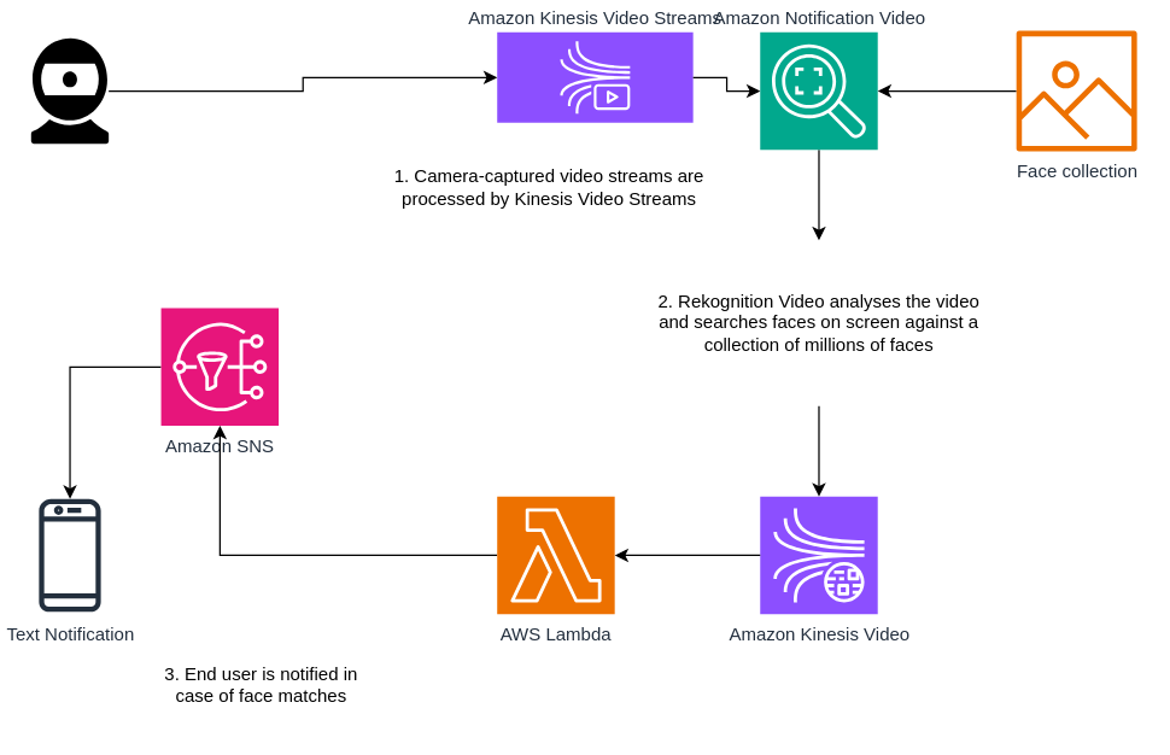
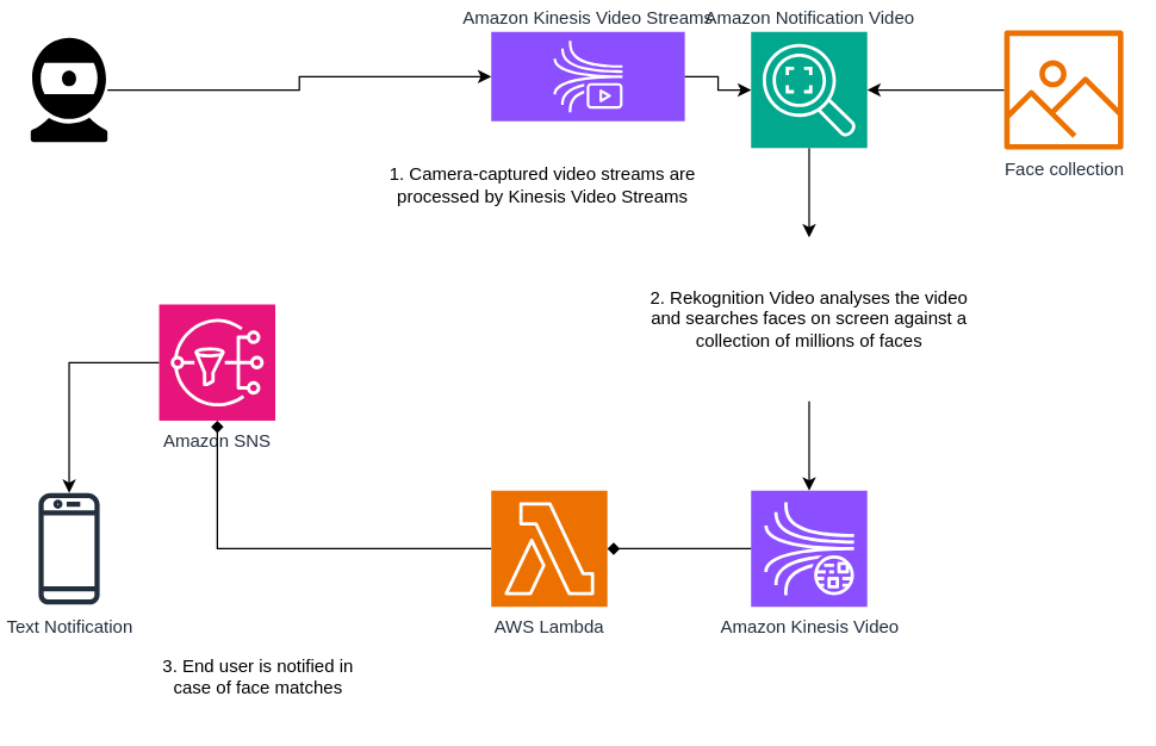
  <mxCell id="0" />
  <mxCell id="1" parent="0" />
  <mxCell id="2" style="edgeStyle=orthogonalEdgeStyle;rounded=0;orthogonalLoop=1;jettySize=auto;html=1;" edge="1" parent="1" source="3" target="4"><mxGeometry relative="1" as="geometry" /></mxCell>
  <mxCell id="3" value="" style="sketch=0;pointerEvents=1;shadow=0;dashed=0;html=1;strokeColor=none;fillColor=#000000;labelPosition=center;verticalLabelPosition=bottom;verticalAlign=top;outlineConnect=0;align=center;shape=mxgraph.office.devices.webcam;" vertex="1" parent="1"><mxGeometry x="20" y="25" width="51.5" height="70" as="geometry" /></mxCell>
  <mxCell id="4" value="Amazon Kinesis Video Streams" style="sketch=0;points=[[0,0,0],[0.25,0,0],[0.5,0,0],[0.75,0,0],[1,0,0],[0,1,0],[0.25,1,0],[0.5,1,0],[0.75,1,0],[1,1,0],[0,0.25,0],[0,0.5,0],[0,0.75,0],[1,0.25,0],[1,0.5,0],[1,0.75,0]];outlineConnect=0;fontColor=#232F3E;fillColor=#8C4FFF;strokeColor=#ffffff;dashed=0;verticalLabelPosition=top;verticalAlign=bottom;align=center;html=1;fontSize=12;fontStyle=0;aspect=fixed;shape=mxgraph.aws4.resourceIcon;resIcon=mxgraph.aws4.kinesis_video_streams;labelPosition=center;" vertex="1" parent="1"><mxGeometry x="329.25" y="21" width="130" height="60" as="geometry" /></mxCell>
  <mxCell id="5" style="edgeStyle=orthogonalEdgeStyle;rounded=0;orthogonalLoop=1;jettySize=auto;html=1;" edge="1" parent="1" source="6" target="19"><mxGeometry relative="1" as="geometry" /></mxCell>
  <mxCell id="6" value="Amazon Notification Video" style="sketch=0;points=[[0,0,0],[0.25,0,0],[0.5,0,0],[0.75,0,0],[1,0,0],[0,1,0],[0.25,1,0],[0.5,1,0],[0.75,1,0],[1,1,0],[0,0.25,0],[0,0.5,0],[0,0.75,0],[1,0.25,0],[1,0.5,0],[1,0.75,0]];outlineConnect=0;fontColor=#232F3E;fillColor=#01A88D;strokeColor=#ffffff;dashed=0;verticalLabelPosition=top;verticalAlign=bottom;align=center;html=1;fontSize=12;fontStyle=0;aspect=fixed;shape=mxgraph.aws4.resourceIcon;resIcon=mxgraph.aws4.rekognition_2;labelPosition=center;" vertex="1" parent="1"><mxGeometry x="503.75" y="21" width="78" height="78" as="geometry" /></mxCell>
  <mxCell id="7" style="edgeStyle=orthogonalEdgeStyle;rounded=0;orthogonalLoop=1;jettySize=auto;html=1;" edge="1" parent="1" source="8" target="6"><mxGeometry relative="1" as="geometry" /></mxCell>
  <mxCell id="8" value="Face collection" style="sketch=0;outlineConnect=0;fontColor=#232F3E;gradientColor=none;fillColor=#ED7100;strokeColor=none;dashed=0;verticalLabelPosition=bottom;verticalAlign=top;align=center;html=1;fontSize=12;fontStyle=0;aspect=fixed;pointerEvents=1;shape=mxgraph.aws4.container_registry_image;" vertex="1" parent="1"><mxGeometry x="673.75" y="20" width="80" height="80" as="geometry" /></mxCell>
  <mxCell id="9" style="edgeStyle=orthogonalEdgeStyle;rounded=0;orthogonalLoop=1;jettySize=auto;html=1;" edge="1" parent="1" source="10" target="14"><mxGeometry relative="1" as="geometry" /></mxCell>
  <mxCell id="10" value="Amazon SNS" style="sketch=0;points=[[0,0,0],[0.25,0,0],[0.5,0,0],[0.75,0,0],[1,0,0],[0,1,0],[0.25,1,0],[0.5,1,0],[0.75,1,0],[1,1,0],[0,0.25,0],[0,0.5,0],[0,0.75,0],[1,0.25,0],[1,0.5,0],[1,0.75,0]];outlineConnect=0;fontColor=#232F3E;fillColor=#E7157B;strokeColor=#ffffff;dashed=0;verticalLabelPosition=bottom;verticalAlign=top;align=center;html=1;fontSize=12;fontStyle=0;aspect=fixed;shape=mxgraph.aws4.resourceIcon;resIcon=mxgraph.aws4.sns;" vertex="1" parent="1"><mxGeometry x="106.25" y="204" width="78" height="78" as="geometry" /></mxCell>
- <mxCell id="11" style="edgeStyle=orthogonalEdgeStyle;rounded=0;orthogonalLoop=1;jettySize=auto;html=1;" edge="1" parent="1" source="12" target="10"><mxGeometry relative="1" as="geometry" /></mxCell>
+ <mxCell id="11" style="edgeStyle=orthogonalEdgeStyle;rounded=0;orthogonalLoop=1;jettySize=auto;html=1;endArrow=diamond;" edge="1" parent="1" source="12" target="10"><mxGeometry relative="1" as="geometry" /></mxCell>
  <mxCell id="12" value="AWS Lambda" style="sketch=0;points=[[0,0,0],[0.25,0,0],[0.5,0,0],[0.75,0,0],[1,0,0],[0,1,0],[0.25,1,0],[0.5,1,0],[0.75,1,0],[1,1,0],[0,0.25,0],[0,0.5,0],[0,0.75,0],[1,0.25,0],[1,0.5,0],[1,0.75,0]];outlineConnect=0;fontColor=#232F3E;fillColor=#ED7100;strokeColor=#ffffff;dashed=0;verticalLabelPosition=bottom;verticalAlign=top;align=center;html=1;fontSize=12;fontStyle=0;aspect=fixed;shape=mxgraph.aws4.resourceIcon;resIcon=mxgraph.aws4.lambda;" vertex="1" parent="1"><mxGeometry x="329.25" y="329" width="78" height="78" as="geometry" /></mxCell>
  <mxCell id="13" value="Amazon Kinesis Video" style="sketch=0;points=[[0,0,0],[0.25,0,0],[0.5,0,0],[0.75,0,0],[1,0,0],[0,1,0],[0.25,1,0],[0.5,1,0],[0.75,1,0],[1,1,0],[0,0.25,0],[0,0.5,0],[0,0.75,0],[1,0.25,0],[1,0.5,0],[1,0.75,0]];outlineConnect=0;fontColor=#232F3E;fillColor=#8C4FFF;strokeColor=#ffffff;dashed=0;verticalLabelPosition=bottom;verticalAlign=top;align=center;html=1;fontSize=12;fontStyle=0;aspect=fixed;shape=mxgraph.aws4.resourceIcon;resIcon=mxgraph.aws4.kinesis_data_streams;" vertex="1" parent="1"><mxGeometry x="503.75" y="329" width="78" height="78" as="geometry" /></mxCell>
  <mxCell id="14" value="Text Notification" style="sketch=0;outlineConnect=0;fontColor=#232F3E;gradientColor=none;fillColor=#232F3D;strokeColor=none;dashed=0;verticalLabelPosition=bottom;verticalAlign=top;align=center;html=1;fontSize=12;fontStyle=0;aspect=fixed;pointerEvents=1;shape=mxgraph.aws4.mobile_client;" vertex="1" parent="1"><mxGeometry x="25.25" y="329" width="41" height="78" as="geometry" /></mxCell>
- <mxCell id="15" style="edgeStyle=orthogonalEdgeStyle;rounded=0;orthogonalLoop=1;jettySize=auto;html=1;entryX=1;entryY=0.5;entryDx=0;entryDy=0;entryPerimeter=0;" edge="1" parent="1" source="13" target="12"><mxGeometry relative="1" as="geometry" /></mxCell>
+ <mxCell id="15" style="edgeStyle=orthogonalEdgeStyle;rounded=0;orthogonalLoop=1;jettySize=auto;html=1;entryX=1;entryY=0.5;entryDx=0;entryDy=0;entryPerimeter=0;endArrow=diamond;" edge="1" parent="1" source="13" target="12"><mxGeometry relative="1" as="geometry" /></mxCell>
  <mxCell id="16" style="edgeStyle=orthogonalEdgeStyle;rounded=0;orthogonalLoop=1;jettySize=auto;html=1;entryX=0;entryY=0.5;entryDx=0;entryDy=0;entryPerimeter=0;" edge="1" parent="1" source="4" target="6"><mxGeometry relative="1" as="geometry" /></mxCell>
  <mxCell id="17" value="1. Camera-captured video streams are processed by Kinesis Video Streams" style="text;html=1;align=center;verticalAlign=middle;whiteSpace=wrap;rounded=0;" vertex="1" parent="1"><mxGeometry x="234.25" y="109" width="260" height="30" as="geometry" /></mxCell>
  <mxCell id="18" style="edgeStyle=orthogonalEdgeStyle;rounded=0;orthogonalLoop=1;jettySize=auto;html=1;" edge="1" parent="1" source="19" target="13"><mxGeometry relative="1" as="geometry" /></mxCell>
  <mxCell id="19" value="2. Rekognition Video analyses the video and searches faces on screen against a collection of millions of faces" style="text;html=1;align=center;verticalAlign=middle;whiteSpace=wrap;rounded=0;" vertex="1" parent="1"><mxGeometry x="427.75" y="159" width="230" height="110" as="geometry" /></mxCell>
  <mxCell id="20" value="3. End user is notified in case of face matches" style="text;html=1;align=center;verticalAlign=middle;whiteSpace=wrap;rounded=0;" vertex="1" parent="1"><mxGeometry x="102.75" y="429" width="140" height="50" as="geometry" /></mxCell>
